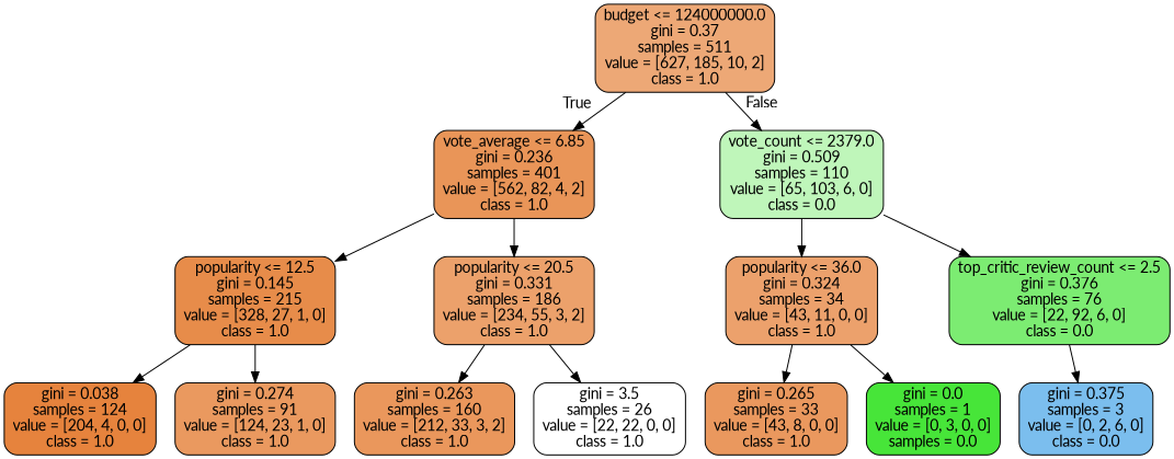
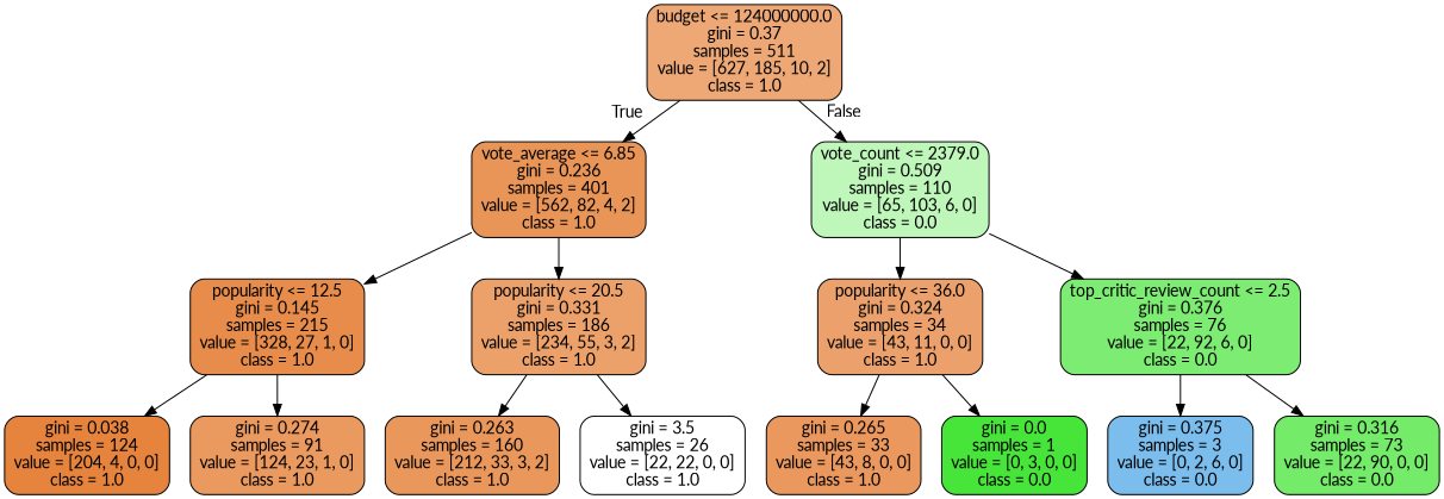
  digraph {
    fontname=Lato
    node [color=black fontname=Lato shape=box style="filled, rounded"]
    edge [fontname=Lato]
    n1 [fillcolor="#eda876" label="budget <= 124000000.0\ngini = 0.37\nsamples = 511\nvalue = [627, 185, 10, 2]\nclass = 1.0"]
    n2 [fillcolor="#e99558" label="vote_average <= 6.85\ngini = 0.236\nsamples = 401\nvalue = [562, 82, 4, 2]\nclass = 1.0"]
    n3 [fillcolor="#bff6ba" label="vote_count <= 2379.0\ngini = 0.509\nsamples = 110\nvalue = [65, 103, 6, 0]\nclass = 0.0"]
    n4 [fillcolor="#e78c4a" label="popularity <= 12.5\ngini = 0.145\nsamples = 215\nvalue = [328, 27, 1, 0]\nclass = 1.0"]
    n5 [fillcolor="#eca16b" label="popularity <= 20.5\ngini = 0.331\nsamples = 186\nvalue = [234, 55, 3, 2]\nclass = 1.0"]
    n6 [fillcolor="#eca16c" label="popularity <= 36.0\ngini = 0.324\nsamples = 34\nvalue = [43, 11, 0, 0]\nclass = 1.0"]
    n7 [fillcolor="#7cec72" label="top_critic_review_count <= 2.5\ngini = 0.376\nsamples = 76\nvalue = [22, 92, 6, 0]\nclass = 0.0"]
    n8 [fillcolor="#e6833d" label="gini = 0.038\nsamples = 124\nvalue = [204, 4, 0, 0]\nclass = 1.0"]
    n9 [fillcolor="#ea995f" label="gini = 0.274\nsamples = 91\nvalue = [124, 23, 1, 0]\nclass = 1.0"]
    n10 [fillcolor="#ea975c" label="gini = 0.263\nsamples = 160\nvalue = [212, 33, 3, 2]\nclass = 1.0"]
    n11 [fillcolor="#ffffff" label="gini = 3.5\nsamples = 26\nvalue = [22, 22, 0, 0]\nclass = 1.0"]
    n12 [fillcolor="#ea985e" label="gini = 0.265\nsamples = 33\nvalue = [43, 8, 0, 0]\nclass = 1.0"]
-   n13 [fillcolor="#47e539" label="gini = 0.0\nsamples = 1\nvalue = [0, 3, 0, 0]\nsamples = 0.0"]
+   n13 [fillcolor="#47e539" label="gini = 0.0\nsamples = 1\nvalue = [0, 3, 0, 0]\nclass = 0.0"]
    n14 [fillcolor="#7bbeee" label="gini = 0.375\nsamples = 3\nvalue = [0, 2, 6, 0]\nclass = 0.0"]
+   n15 [fillcolor="#74eb69" label="gini = 0.316\nsamples = 73\nvalue = [22, 90, 0, 0]\nclass = 0.0"]
    n1 -> n2 [headlabel=True labelangle=45 labeldistance=2.5]
    n1 -> n3 [headlabel=False labelangle=-45 labeldistance=2.5]
    n2 -> n4
    n2 -> n5
    n3 -> n6
    n3 -> n7
    n4 -> n8
    n4 -> n9
    n5 -> n10
    n5 -> n11
    n6 -> n12
    n6 -> n13
    n7 -> n14
+   n7 -> n15
  }
